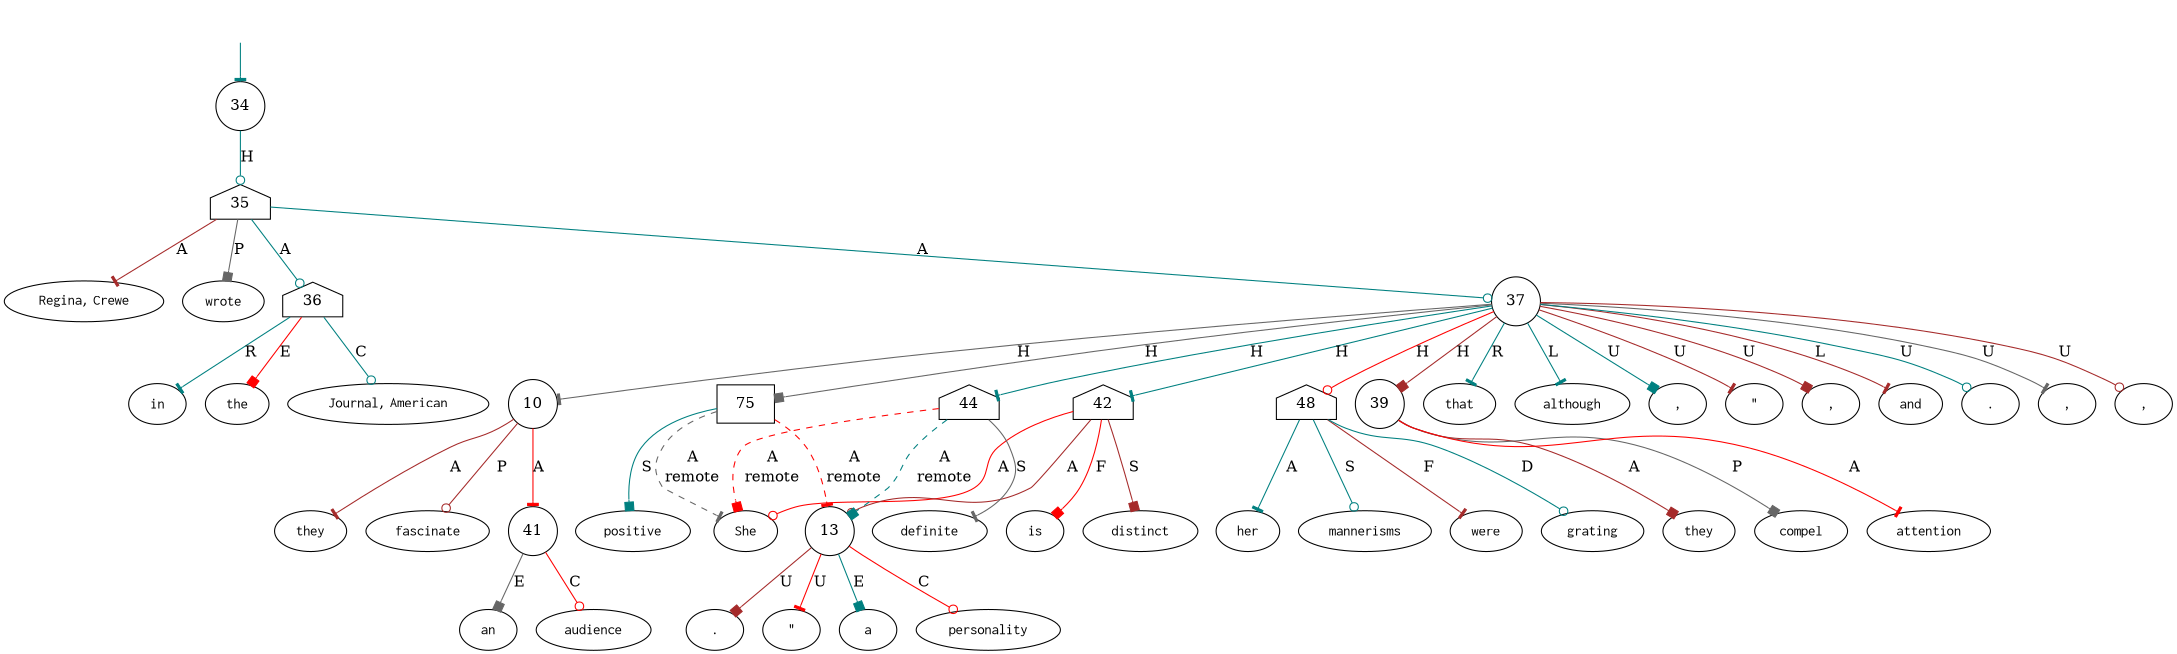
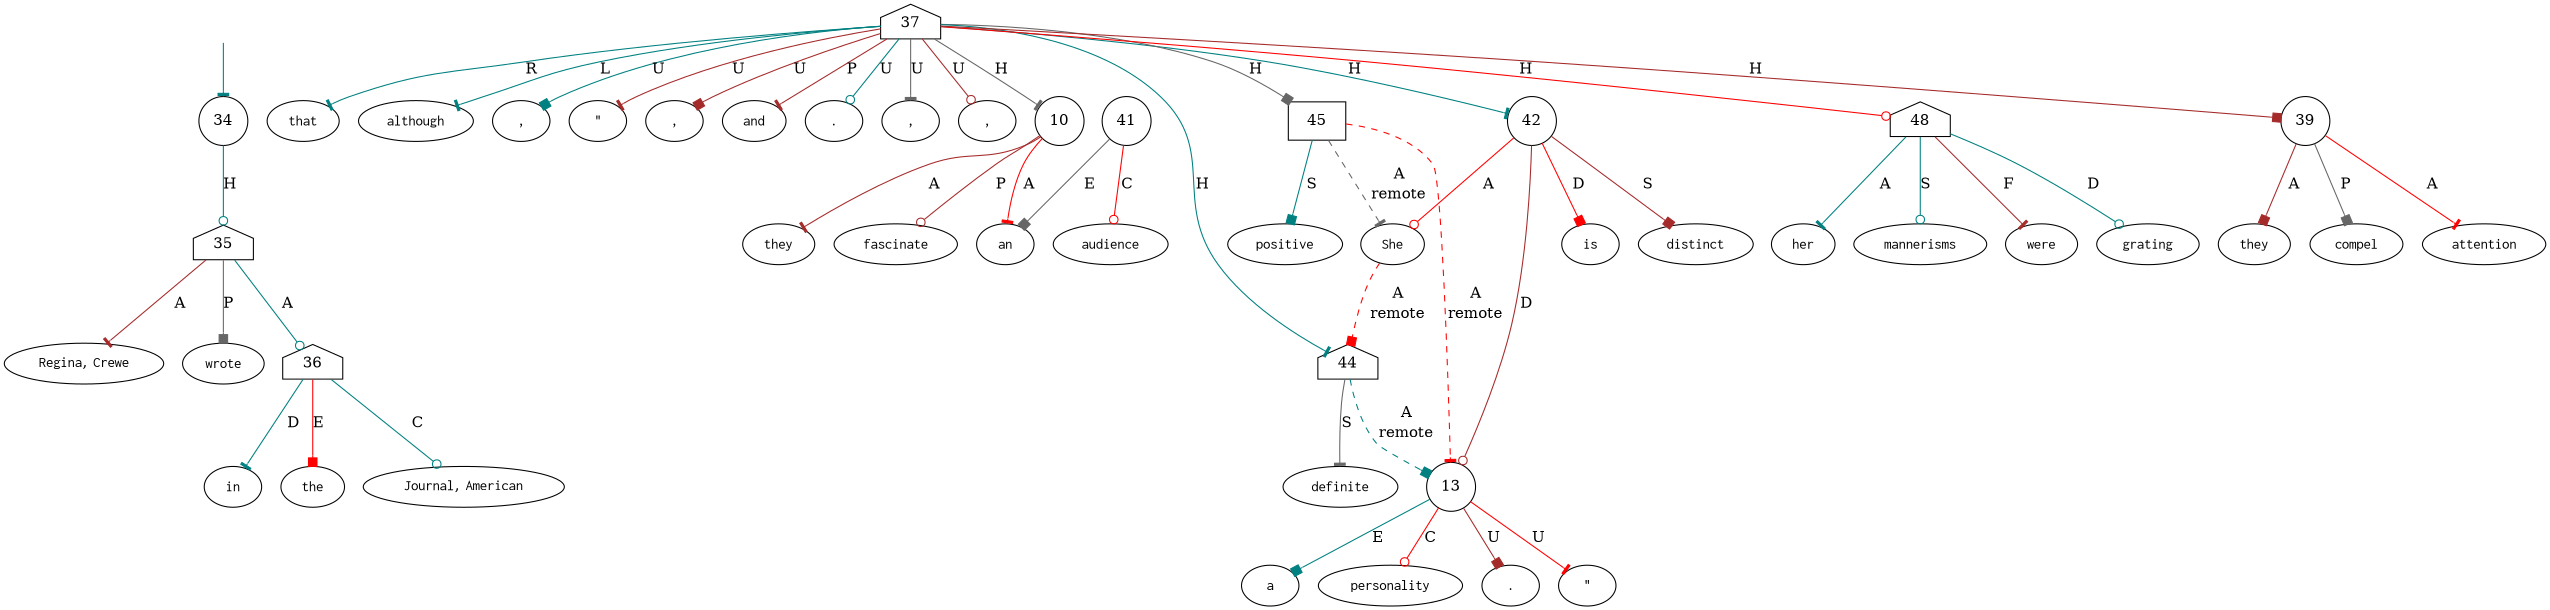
  digraph {
    node [shape=oval]
    edge [arrowhead=tee color=teal]
    top [style=invis shape=""]
    34 [shape=circle]
    35 [shape=house]
    n4 [label=<<table align="center" border="0" cellspacing="0"><tr><td colspan="2"><font face="Courier">Regina</font>,&nbsp;<font face="Courier">Crewe</font></td></tr></table>>]
    n5 [label=<<table align="center" border="0" cellspacing="0"><tr><td colspan="2"><font face="Courier">wrote</font></td></tr></table>>]
    36 [shape=house]
-   37 [shape=circle]
+   37 [shape=house]
    n8 [label=<<table align="center" border="0" cellspacing="0"><tr><td colspan="2"><font face="Courier">in</font></td></tr></table>>]
    n9 [label=<<table align="center" border="0" cellspacing="0"><tr><td colspan="2"><font face="Courier">the</font></td></tr></table>>]
    n10 [label=<<table align="center" border="0" cellspacing="0"><tr><td colspan="2"><font face="Courier">Journal</font>,&nbsp;<font face="Courier">American</font></td></tr></table>>]
    n11 [label=<<table align="center" border="0" cellspacing="0"><tr><td colspan="2"><font face="Courier">that</font></td></tr></table>>]
    n12 [label=<<table align="center" border="0" cellspacing="0"><tr><td colspan="2"><font face="Courier">although</font></td></tr></table>>]
    n13 [label=<<table align="center" border="0" cellspacing="0"><tr><td colspan="2"><font face="Courier">her</font></td></tr></table>>]
    n14 [label=<<table align="center" border="0" cellspacing="0"><tr><td colspan="2"><font face="Courier">mannerisms</font></td></tr></table>>]
    n15 [label=<<table align="center" border="0" cellspacing="0"><tr><td colspan="2"><font face="Courier">were</font></td></tr></table>>]
    n16 [label=<<table align="center" border="0" cellspacing="0"><tr><td colspan="2"><font face="Courier">grating</font></td></tr></table>>]
    n17 [label=<<table align="center" border="0" cellspacing="0"><tr><td colspan="2"><font face="Courier">,</font></td></tr></table>>]
    n18 [label=<<table align="center" border="0" cellspacing="0"><tr><td colspan="2"><font face="Courier">&quot;</font></td></tr></table>>]
    n19 [label=<<table align="center" border="0" cellspacing="0"><tr><td colspan="2"><font face="Courier">they</font></td></tr></table>>]
    n20 [label=<<table align="center" border="0" cellspacing="0"><tr><td colspan="2"><font face="Courier">compel</font></td></tr></table>>]
    n21 [label=<<table align="center" border="0" cellspacing="0"><tr><td colspan="2"><font face="Courier">attention</font></td></tr></table>>]
    n22 [label=<<table align="center" border="0" cellspacing="0"><tr><td colspan="2"><font face="Courier">,</font></td></tr></table>>]
    n23 [label=<<table align="center" border="0" cellspacing="0"><tr><td colspan="2"><font face="Courier">and</font></td></tr></table>>]
    n24 [label=<<table align="center" border="0" cellspacing="0"><tr><td colspan="2"><font face="Courier">they</font></td></tr></table>>]
    n25 [label=<<table align="center" border="0" cellspacing="0"><tr><td colspan="2"><font face="Courier">fascinate</font></td></tr></table>>]
    n26 [label=<<table align="center" border="0" cellspacing="0"><tr><td colspan="2"><font face="Courier">an</font></td></tr></table>>]
    n27 [label=<<table align="center" border="0" cellspacing="0"><tr><td colspan="2"><font face="Courier">audience</font></td></tr></table>>]
    n28 [label=<<table align="center" border="0" cellspacing="0"><tr><td colspan="2"><font face="Courier">.</font></td></tr></table>>]
    n29 [label=<<table align="center" border="0" cellspacing="0"><tr><td colspan="2"><font face="Courier">She</font></td></tr></table>>]
    n30 [label=<<table align="center" border="0" cellspacing="0"><tr><td colspan="2"><font face="Courier">is</font></td></tr></table>>]
    n31 [label=<<table align="center" border="0" cellspacing="0"><tr><td colspan="2"><font face="Courier">a</font></td></tr></table>>]
    n32 [label=<<table align="center" border="0" cellspacing="0"><tr><td colspan="2"><font face="Courier">distinct</font></td></tr></table>>]
    n33 [label=<<table align="center" border="0" cellspacing="0"><tr><td colspan="2"><font face="Courier">,</font></td></tr></table>>]
    n34 [label=<<table align="center" border="0" cellspacing="0"><tr><td colspan="2"><font face="Courier">definite</font></td></tr></table>>]
    n35 [label=<<table align="center" border="0" cellspacing="0"><tr><td colspan="2"><font face="Courier">,</font></td></tr></table>>]
    n36 [label=<<table align="center" border="0" cellspacing="0"><tr><td colspan="2"><font face="Courier">positive</font></td></tr></table>>]
    n37 [label=<<table align="center" border="0" cellspacing="0"><tr><td colspan="2"><font face="Courier">personality</font></td></tr></table>>]
    n38 [label=<<table align="center" border="0" cellspacing="0"><tr><td colspan="2"><font face="Courier">.</font></td></tr></table>>]
    n39 [label=<<table align="center" border="0" cellspacing="0"><tr><td colspan="2"><font face="Courier">&quot;</font></td></tr></table>>]
    n40 [label=10 shape=circle]
-   42 [shape=house]
-   45 [shape=box label=75]
+   42 [shape=circle]
+   45 [shape=box]
    44 [shape=house]
    n44 [label=48 shape=house]
    39 [shape=circle]
    41 [shape=circle]
    n47 [label=13 shape=circle]
    top -> 34
    34 -> 35 [arrowhead=odot label=H]
    35 -> n4 [color=brown label=A]
    35 -> n5 [arrowhead=box color=gray40 label=P]
    35 -> 36 [arrowhead=odot label=A]
-   35 -> 37 [arrowhead=odot label=A]
-   36 -> n8 [label=R]
+   36 -> n8 [label=D]
    36 -> n9 [arrowhead=box color=red label=E]
    36 -> n10 [arrowhead=odot label=C]
    37 -> n11 [label=R]
    37 -> n12 [label=L]
    37 -> n17 [arrowhead=box label=U]
    37 -> n18 [color=brown label=U]
    37 -> n22 [arrowhead=box color=brown label=U]
-   37 -> n23 [color=brown label=L]
+   37 -> n23 [color=brown label=P]
    37 -> n28 [arrowhead=odot label=U]
    37 -> n33 [color=gray40 label=U]
    37 -> n35 [arrowhead=odot color=brown label=U]
    37 -> n40 [color=gray40 label=H]
    37 -> 42 [label=H]
    37 -> 45 [arrowhead=box color=gray40 label=H]
    37 -> 44 [label=H]
    37 -> n44 [arrowhead=odot color=red label=H]
    37 -> 39 [arrowhead=box color=brown label=H]
    n40 -> n24 [color=brown label=A]
    n40 -> n25 [arrowhead=odot color=brown label=P]
-   n40 -> 41 [color=red label=A]
+   n40 -> n26 [color=red label=A]
    42 -> n29 [arrowhead=odot color=red label=A]
-   42 -> n30 [arrowhead=box color=red label=F]
+   42 -> n30 [arrowhead=box color=red label=D]
    42 -> n32 [arrowhead=box color=brown label=S]
-   42 -> n47 [arrowhead=odot color=brown label=A]
+   42 -> n47 [arrowhead=odot color=brown label=D]
    45 -> n29 [color=gray40 label=<<table align="center" border="0" cellspacing="0"><tr><td colspan="1">A</td></tr><tr><td>remote</td></tr></table>> style=dashed]
    45 -> n36 [arrowhead=box label=S]
    45 -> n47 [color=red label=<<table align="center" border="0" cellspacing="0"><tr><td colspan="1">A</td></tr><tr><td>remote</td></tr></table>> style=dashed]
-   44 -> n29 [arrowhead=box color=red label=<<table align="center" border="0" cellspacing="0"><tr><td colspan="1">A</td></tr><tr><td>remote</td></tr></table>> style=dashed]
+   n29 -> 44 [arrowhead=box color=red label=<<table align="center" border="0" cellspacing="0"><tr><td colspan="1">A</td></tr><tr><td>remote</td></tr></table>> style=dashed]
    44 -> n34 [color=gray40 label=S]
    44 -> n47 [arrowhead=box label=<<table align="center" border="0" cellspacing="0"><tr><td colspan="1">A</td></tr><tr><td>remote</td></tr></table>> style=dashed]
    n44 -> n13 [label=A]
    n44 -> n14 [arrowhead=odot label=S]
    n44 -> n15 [color=brown label=F]
    n44 -> n16 [arrowhead=odot label=D]
    39 -> n19 [arrowhead=box color=brown label=A]
    39 -> n20 [arrowhead=box color=gray40 label=P]
    39 -> n21 [color=red label=A]
    41 -> n26 [arrowhead=box color=gray40 label=E]
    41 -> n27 [arrowhead=odot color=red label=C]
    n47 -> n31 [arrowhead=box label=E]
    n47 -> n37 [arrowhead=odot color=red label=C]
    n47 -> n38 [arrowhead=box color=brown label=U]
    n47 -> n39 [color=red label=U]
  }
